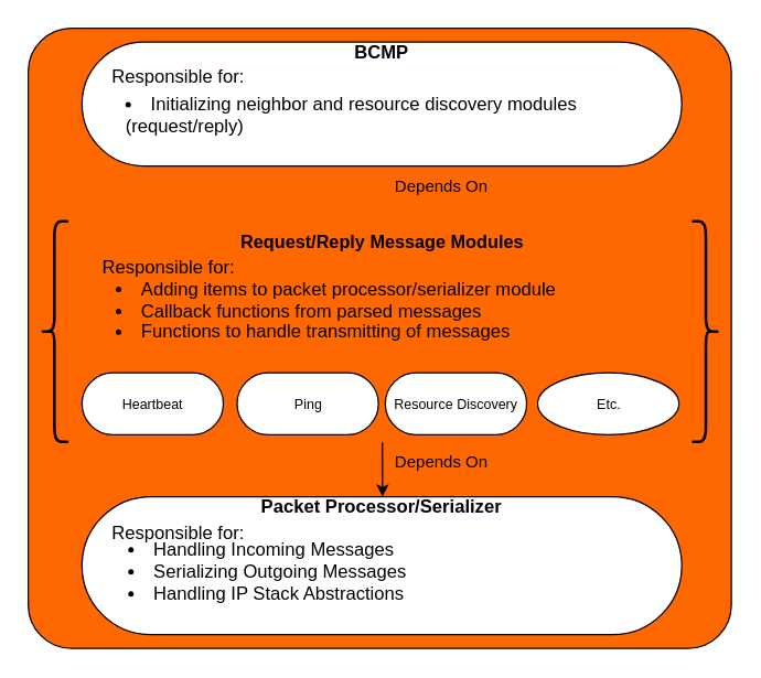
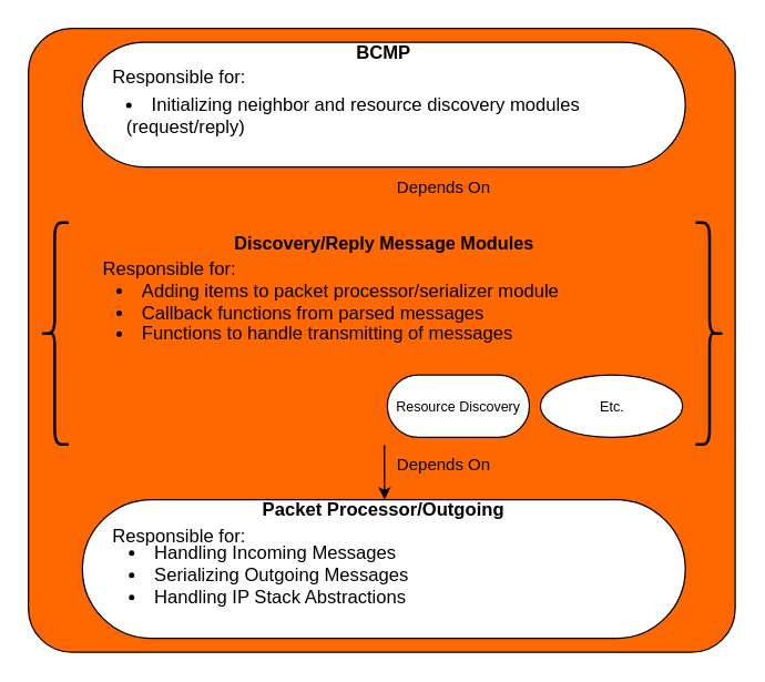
  <mxCell id="0" />
  <mxCell id="1" parent="0" />
  <mxCell id="2" value="" style="rounded=1;whiteSpace=wrap;html=1;fillColor=#FF6700;strokeColor=#000000;arcSize=7;" parent="1" vertex="1"><mxGeometry x="20" y="20" width="510" height="450" as="geometry" /></mxCell>
  <mxCell id="3" value="BCMP" style="html=1;overflow=block;blockSpacing=1;whiteSpace=wrap;fontSize=13.3;fontStyle=1;spacing=0;strokeColor=#000000;fillOpacity=100;rounded=1;absoluteArcSize=1;arcSize=108;fillColor=#FFFFFF;strokeWidth=NaN;container=1;pointerEvents=0;collapsible=0;recursiveResize=0;lucidId=lJpaGHonDv_a;verticalAlign=top;fontColor=#000000;" parent="1" vertex="1"><mxGeometry x="59" y="30" width="435" height="90" as="geometry" /></mxCell>
  <mxCell id="4" value="Responsible for:" style="html=1;overflow=block;blockSpacing=1;whiteSpace=wrap;fontSize=13.3;fontColor=#000000;align=left;spacing=0;verticalAlign=middle;strokeColor=none;strokeOpacity=100;fillOpacity=100;rounded=1;absoluteArcSize=1;arcSize=9;fillColor=none;strokeWidth=1.5;lucidId=sTpa8f46LPAu;" parent="3" vertex="1"><mxGeometry x="22" width="391" height="50" as="geometry" /></mxCell>
  <mxCell id="5" value="&lt;ul style=&quot;margin: 0px; padding-left: 10px;list-style-position: inside; list-style-type:disc&quot;&gt;&lt;li style=&quot;text-align: left; font-size: 13.3px;&quot;&gt;&lt;span style=&quot;margin-left: 0px;margin-top: -2px;&quot;&gt;&lt;span style=&quot;font-size: 13.3px;&quot;&gt;Initializing neighbor and resource discovery modules (request/reply)&lt;/span&gt;&lt;/span&gt;&lt;/li&gt;&lt;/ul&gt;" style="html=1;overflow=block;blockSpacing=1;whiteSpace=wrap;fontSize=13;spacing=0;strokeColor=none;strokeOpacity=100;fillOpacity=100;rounded=1;absoluteArcSize=1;arcSize=9;fillColor=none;strokeWidth=1.5;lucidId=CVpaMHye50hT;container=1;collapsible=0;fontColor=#000000;" parent="3" vertex="1"><mxGeometry x="21.5" y="30" width="392" height="45" as="geometry" /></mxCell>
- <mxCell id="6" value="Packet Processor/Serializer&#10;" style="html=1;overflow=block;blockSpacing=1;whiteSpace=wrap;fontSize=13.3;fontStyle=1;spacing=0;verticalAlign=top;strokeColor=#000000;rounded=1;absoluteArcSize=1;arcSize=165;fillColor=#FFFFFF;strokeWidth=NaN;container=1;pointerEvents=0;collapsible=0;recursiveResize=0;lucidId=_Jpa2be36_ob;fontColor=#000000;" parent="1" vertex="1"><mxGeometry x="59" y="360" width="435" height="100" as="geometry" /></mxCell>
+ <mxCell id="6" value="Packet Processor/Outgoing&#10;" style="html=1;overflow=block;blockSpacing=1;whiteSpace=wrap;fontSize=13.3;fontStyle=1;spacing=0;verticalAlign=top;strokeColor=#000000;rounded=1;absoluteArcSize=1;arcSize=165;fillColor=#FFFFFF;strokeWidth=NaN;container=1;pointerEvents=0;collapsible=0;recursiveResize=0;lucidId=_Jpa2be36_ob;fontColor=#000000;" parent="1" vertex="1"><mxGeometry x="59" y="360" width="435" height="100" as="geometry" /></mxCell>
  <mxCell id="7" value="Responsible for:" style="html=1;overflow=block;blockSpacing=1;whiteSpace=wrap;fontSize=13.3;fontColor=#000000;align=left;spacing=0;strokeColor=none;strokeOpacity=100;fillOpacity=100;rounded=1;absoluteArcSize=1;arcSize=9;fillColor=none;strokeWidth=1.5;lucidId=.QpagCGe7F4O;" parent="6" vertex="1"><mxGeometry x="22" width="392" height="51" as="geometry" /></mxCell>
  <mxCell id="8" value="&lt;ul style=&quot;margin: 0px; padding-left: 10px;list-style-position: inside; list-style-type:disc&quot;&gt;&lt;li style=&quot;text-align: left; font-size: 13.3px;&quot;&gt;&lt;span style=&quot;margin-left: 0px;margin-top: -2px;&quot;&gt;&lt;span style=&quot;font-size: 13.3px;&quot;&gt;Handling Incoming Messages&lt;/span&gt;&lt;/span&gt;&lt;/li&gt;&lt;li style=&quot;text-align: left; font-size: 13.3px;&quot;&gt;&lt;span style=&quot;margin-left: 0px;margin-top: -2px;&quot;&gt;&lt;span style=&quot;font-size: 13.3px;&quot;&gt;Serializing Outgoing Messages&lt;/span&gt;&lt;/span&gt;&lt;/li&gt;&lt;li style=&quot;text-align: left; font-size: 13.3px;&quot;&gt;&lt;span style=&quot;margin-left: 0px;margin-top: -2px;&quot;&gt;&lt;span style=&quot;font-size: 13.3px;&quot;&gt;Handling IP Stack Abstractions&lt;/span&gt;&lt;/span&gt;&lt;/li&gt;&lt;/ul&gt;" style="html=1;overflow=block;blockSpacing=1;whiteSpace=wrap;fontSize=13;spacing=0;strokeColor=none;strokeOpacity=100;fillOpacity=100;rounded=1;absoluteArcSize=1;arcSize=9;fillColor=none;strokeWidth=1.5;lucidId=sSpamT7Exnb7;container=1;collapsible=0;fontColor=#000000;" parent="6" vertex="1"><mxGeometry x="24" y="30" width="263" height="45" as="geometry" /></mxCell>
  <mxCell id="9" value="" style="group;fontColor=#000000;" parent="1" vertex="1" connectable="0"><mxGeometry x="29" y="160" width="492.5" height="160" as="geometry" /></mxCell>
  <mxCell id="10" value="" style="group;html=1;fillColor=none;fontColor=#FFFFFF;" parent="9" vertex="1"><mxGeometry x="22.5" y="10" width="450" height="145" as="geometry" /></mxCell>
  <mxCell id="11" value="Responsible for:" style="html=1;overflow=block;blockSpacing=1;whiteSpace=wrap;fontSize=13.3;fontColor=#000000;align=left;spacing=0;verticalAlign=middle;strokeColor=none;strokeOpacity=100;fillOpacity=100;rounded=1;absoluteArcSize=1;arcSize=9;fillColor=none;strokeWidth=1.5;lucidId=D7pa3C4U9oIy;" parent="10" vertex="1"><mxGeometry x="22" y="-10" width="391" height="65" as="geometry" /></mxCell>
  <mxCell id="12" value="&lt;ul style=&quot;margin: 0px; padding-left: 10px;list-style-position: inside; list-style-type:disc&quot;&gt;&lt;li style=&quot;text-align: left; font-size: 13.3px;&quot;&gt;&lt;span style=&quot;margin-left: 0px;margin-top: -2px;&quot;&gt;&lt;span style=&quot;font-size: 13.3px;&quot;&gt;&lt;font&gt;Adding items to packet processor/serializer module&lt;/font&gt;&lt;/span&gt;&lt;/span&gt;&lt;/li&gt;&lt;li style=&quot;text-align: left; font-size: 13.3px;&quot;&gt;&lt;span style=&quot;margin-left: 0px;margin-top: -2px;&quot;&gt;&lt;span style=&quot;font-size: 13.3px;&quot;&gt;&lt;font&gt;Callback functions from parsed messages&lt;/font&gt;&lt;/span&gt;&lt;/span&gt;&lt;/li&gt;&lt;li style=&quot;text-align: left; font-size: 13.3px;&quot;&gt;&lt;span style=&quot;margin-left: 0px;margin-top: -2px;&quot;&gt;&lt;span style=&quot;font-size: 13.3px;&quot;&gt;&lt;font&gt;Functions to handle transmitting of messages&lt;/font&gt;&lt;/span&gt;&lt;/span&gt;&lt;/li&gt;&lt;/ul&gt;" style="html=1;overflow=block;blockSpacing=1;whiteSpace=wrap;fontSize=13;spacing=0;strokeColor=none;strokeOpacity=100;fillOpacity=100;rounded=1;absoluteArcSize=1;arcSize=9;fillColor=none;strokeWidth=1.5;lucidId=a-paCy000fOc;fontColor=#000000;" parent="10" vertex="1"><mxGeometry x="22" y="30" width="391" height="50" as="geometry" /></mxCell>
- <mxCell id="13" value="&lt;font style=&quot;font-size: 13px;&quot;&gt;&lt;b style=&quot;&quot;&gt;Request/Reply Message Modules&lt;/b&gt;&lt;/font&gt;" style="text;html=1;align=center;verticalAlign=middle;whiteSpace=wrap;rounded=0;" parent="10" vertex="1"><mxGeometry x="10" y="-10" width="430" height="30" as="geometry" /></mxCell>
+ <mxCell id="13" value="&lt;font style=&quot;font-size: 13px;&quot;&gt;&lt;b style=&quot;&quot;&gt;Discovery/Reply Message Modules&lt;/b&gt;&lt;/font&gt;" style="text;html=1;align=center;verticalAlign=middle;whiteSpace=wrap;rounded=0;" parent="10" vertex="1"><mxGeometry x="10" y="-10" width="430" height="30" as="geometry" /></mxCell>
  <mxCell id="14" value="" style="shape=curlyBracket;whiteSpace=wrap;html=1;rounded=1;flipH=1;labelPosition=right;verticalLabelPosition=middle;align=left;verticalAlign=middle;strokeColor=#000000;strokeWidth=2;size=0.5;" parent="9" vertex="1"><mxGeometry x="472.5" width="20" height="160" as="geometry" /></mxCell>
  <mxCell id="15" value="" style="shape=curlyBracket;whiteSpace=wrap;html=1;rounded=1;labelPosition=left;verticalLabelPosition=middle;align=right;verticalAlign=middle;strokeColor=#000000;strokeWidth=2;" parent="9" vertex="1"><mxGeometry width="20" height="160" as="geometry" /></mxCell>
- <mxCell id="16" value="&lt;span style=&quot;font-weight: normal; font-size: 10px;&quot;&gt;Ping&lt;/span&gt;" style="html=1;overflow=block;blockSpacing=1;whiteSpace=wrap;fontSize=10;fontStyle=1;spacing=0;verticalAlign=middle;strokeColor=#000000;rounded=1;absoluteArcSize=1;arcSize=165;fillColor=#FFFFFF;strokeWidth=NaN;container=1;pointerEvents=0;collapsible=0;recursiveResize=0;lucidId=_Jpa2be36_ob;fontColor=#000000;align=center;labelPosition=center;verticalLabelPosition=middle;" parent="9" vertex="1"><mxGeometry x="142.5" y="110" width="102.5" height="45" as="geometry" /></mxCell>
- <mxCell id="17" value="&lt;span style=&quot;font-weight: normal; font-size: 10px;&quot;&gt;Heartbeat&lt;/span&gt;" style="html=1;overflow=block;blockSpacing=1;whiteSpace=wrap;fontSize=10;fontStyle=1;spacing=0;verticalAlign=middle;strokeColor=#000000;rounded=1;absoluteArcSize=1;arcSize=165;fillColor=#FFFFFF;strokeWidth=NaN;container=1;pointerEvents=0;collapsible=0;recursiveResize=0;lucidId=_Jpa2be36_ob;fontColor=#000000;align=center;labelPosition=center;verticalLabelPosition=middle;" parent="9" vertex="1"><mxGeometry x="30" y="110" width="102.5" height="45" as="geometry" /></mxCell>
  <mxCell id="18" value="&lt;span style=&quot;font-weight: normal; font-size: 10px;&quot;&gt;Resource Discovery&lt;/span&gt;" style="html=1;overflow=block;blockSpacing=1;whiteSpace=wrap;fontSize=10;fontStyle=1;spacing=0;verticalAlign=middle;strokeColor=#000000;rounded=1;absoluteArcSize=1;arcSize=165;fillColor=#FFFFFF;strokeWidth=NaN;container=1;pointerEvents=0;collapsible=0;recursiveResize=0;lucidId=_Jpa2be36_ob;fontColor=#000000;align=center;labelPosition=center;verticalLabelPosition=middle;dashed=1;" parent="9" vertex="1"><mxGeometry x="250" y="110" width="102.5" height="45" as="geometry" /></mxCell>
  <mxCell id="19" value="&lt;span style=&quot;font-weight: normal; font-size: 10px;&quot;&gt;Etc.&lt;/span&gt;" style="ellipse;html=1;overflow=block;blockSpacing=1;whiteSpace=wrap;fontSize=10;fontStyle=1;spacing=0;verticalAlign=middle;strokeColor=#000000;absoluteArcSize=1;arcSize=165;fillColor=#FFFFFF;strokeWidth=NaN;container=1;pointerEvents=0;collapsible=0;recursiveResize=0;lucidId=_Jpa2be36_ob;fontColor=#000000;align=center;labelPosition=center;verticalLabelPosition=middle;" parent="9" vertex="1"><mxGeometry x="360.5" y="110" width="102.5" height="45" as="geometry" /></mxCell>
  <mxCell id="20" style="edgeStyle=orthogonalEdgeStyle;rounded=0;orthogonalLoop=1;jettySize=auto;html=1;exitX=0.021;exitY=0.014;exitDx=0;exitDy=0;entryX=0.5;entryY=0;entryDx=0;entryDy=0;strokeColor=#000000;exitPerimeter=0;" parent="1" source="22" target="7" edge="1"><mxGeometry relative="1" as="geometry" /></mxCell>
  <mxCell id="21" value="Depends On" style="text;html=1;align=center;verticalAlign=middle;whiteSpace=wrap;rounded=0;fontColor=#000000;" vertex="1" parent="1"><mxGeometry x="275" y="120" width="90" height="30" as="geometry" /></mxCell>
  <mxCell id="22" value="Depends On" style="text;html=1;align=center;verticalAlign=middle;whiteSpace=wrap;rounded=0;fontColor=#000000;" vertex="1" parent="1"><mxGeometry x="275" y="320" width="90" height="30" as="geometry" /></mxCell>
